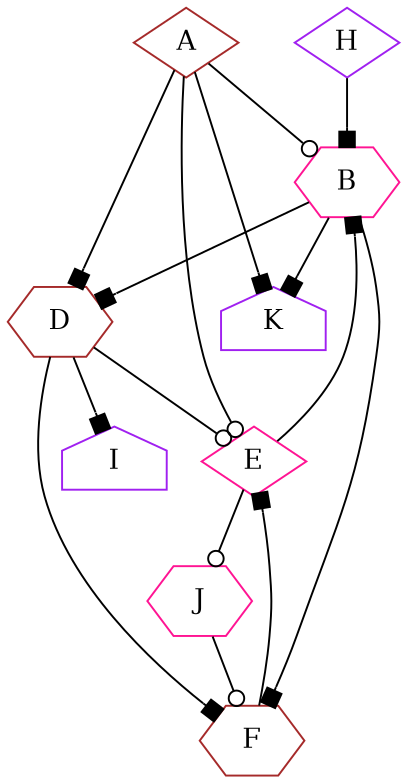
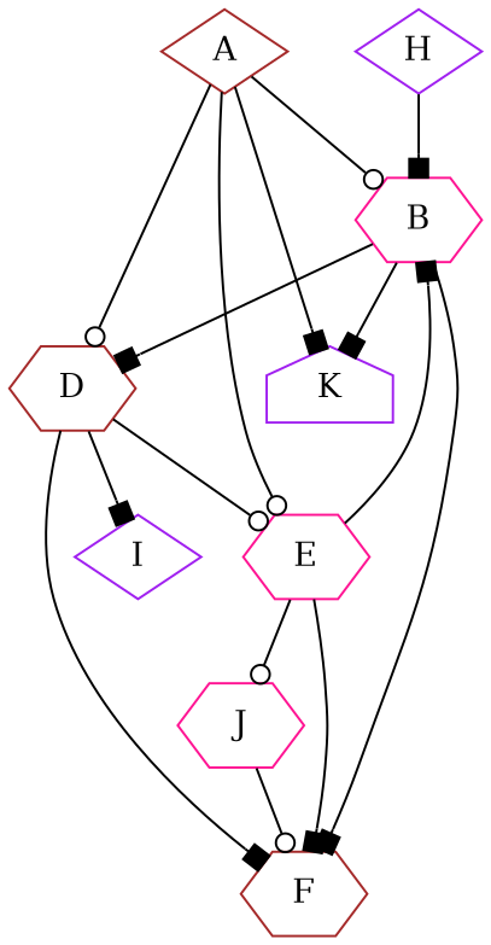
  digraph {
    node [color=brown shape=hexagon]
    edge [arrowhead=box]
    A [shape=diamond]
    B [color=deeppink]
    D
-   E [color=deeppink shape=diamond]
+   E [color=deeppink]
    K [color=purple shape=house]
    F
-   I [color=purple shape=house]
+   I [color=purple shape=diamond]
    J [color=deeppink]
    H [color=purple shape=diamond]
    A -> B [arrowhead=odot]
-   A -> D
+   A -> D [arrowhead=odot]
    A -> E [arrowhead=odot]
    A -> K
    B -> D
    B -> K
    B -> F
    D -> E [arrowhead=odot]
    D -> F
    D -> I
    E -> B
-   F -> E
+   E -> F
    E -> J [arrowhead=odot]
    J -> F [arrowhead=odot]
    H -> B
  }
